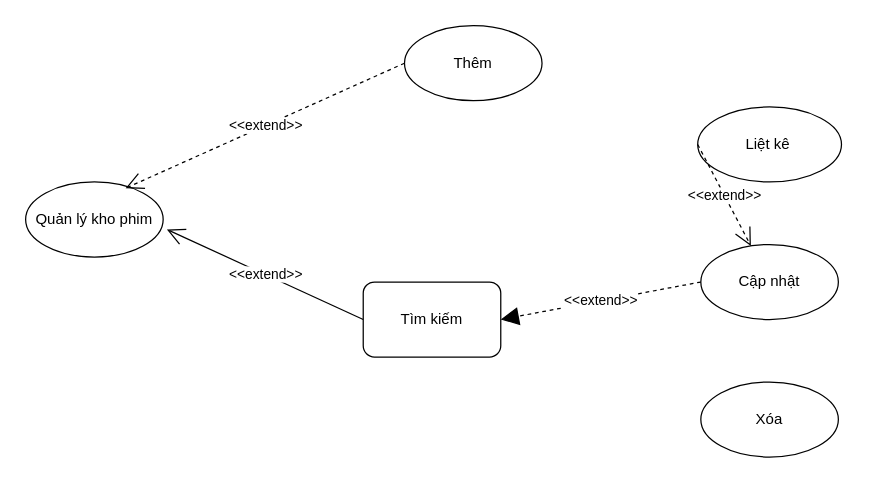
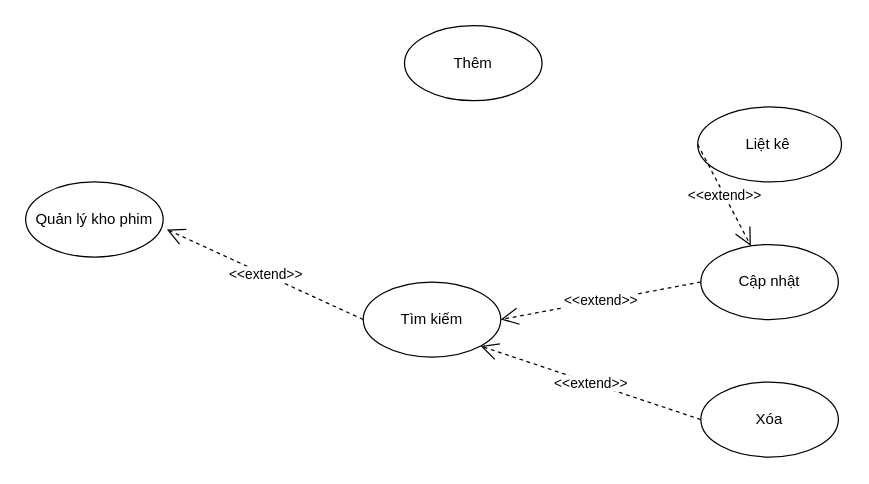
  <mxCell id="0" />
  <mxCell id="1" parent="0" />
  <mxCell id="2" value="Quản lý kho phim" style="ellipse;whiteSpace=wrap;html=1;" vertex="1" parent="1"><mxGeometry x="20" y="145" width="110" height="60" as="geometry" /></mxCell>
- <mxCell id="3" value="Tìm kiếm" style="whiteSpace=wrap;html=1;rounded=1;" vertex="1" parent="1"><mxGeometry x="290" y="225" width="110" height="60" as="geometry" /></mxCell>
+ <mxCell id="3" value="Tìm kiếm" style="ellipse;whiteSpace=wrap;html=1;" vertex="1" parent="1"><mxGeometry x="290" y="225" width="110" height="60" as="geometry" /></mxCell>
  <mxCell id="4" value="Thêm" style="ellipse;whiteSpace=wrap;html=1;" vertex="1" parent="1"><mxGeometry x="323" y="20" width="110" height="60" as="geometry" /></mxCell>
  <mxCell id="5" value="Cập nhật" style="ellipse;whiteSpace=wrap;html=1;" vertex="1" parent="1"><mxGeometry x="560" y="195" width="110" height="60" as="geometry" /></mxCell>
  <mxCell id="6" value="Xóa" style="ellipse;whiteSpace=wrap;html=1;" vertex="1" parent="1"><mxGeometry x="560" y="305" width="110" height="60" as="geometry" /></mxCell>
  <mxCell id="7" value="Liệt kê&amp;nbsp;" style="ellipse;whiteSpace=wrap;html=1;" vertex="1" parent="1"><mxGeometry x="557.5" y="85" width="115" height="60" as="geometry" /></mxCell>
- <mxCell id="8" value="&amp;lt;&amp;lt;extend&amp;gt;&amp;gt;" style="endArrow=open;endSize=12;dashed=1;html=1;exitX=0;exitY=0.5;exitDx=0;exitDy=0;entryX=0.727;entryY=0.083;entryDx=0;entryDy=0;entryPerimeter=0;" edge="1" parent="1" source="4" target="2"><mxGeometry width="160" relative="1" as="geometry"><mxPoint x="200" y="135" as="sourcePoint" /><mxPoint x="121" y="153" as="targetPoint" /></mxGeometry></mxCell>
- <mxCell id="9" value="&amp;lt;&amp;lt;extend&amp;gt;&amp;gt;" style="endArrow=open;endSize=12;dashed=0;html=1;exitX=0;exitY=0.5;exitDx=0;exitDy=0;entryX=1.027;entryY=0.633;entryDx=0;entryDy=0;entryPerimeter=0;" edge="1" parent="1" source="3" target="2"><mxGeometry width="160" relative="1" as="geometry"><mxPoint x="100" y="265" as="sourcePoint" /><mxPoint x="260" y="265" as="targetPoint" /></mxGeometry></mxCell>
+ <mxCell id="9" value="&amp;lt;&amp;lt;extend&amp;gt;&amp;gt;" style="endArrow=open;endSize=12;dashed=1;html=1;exitX=0;exitY=0.5;exitDx=0;exitDy=0;entryX=1.027;entryY=0.633;entryDx=0;entryDy=0;entryPerimeter=0;" edge="1" parent="1" source="3" target="2"><mxGeometry width="160" relative="1" as="geometry"><mxPoint x="100" y="265" as="sourcePoint" /><mxPoint x="260" y="265" as="targetPoint" /></mxGeometry></mxCell>
  <mxCell id="10" value="&amp;lt;&amp;lt;extend&amp;gt;&amp;gt;" style="endArrow=open;endSize=12;dashed=1;html=1;exitX=0;exitY=0.5;exitDx=0;exitDy=0;" edge="1" parent="1" source="7" target="5"><mxGeometry width="160" relative="1" as="geometry"><mxPoint x="250" y="355" as="sourcePoint" /><mxPoint x="410" y="355" as="targetPoint" /></mxGeometry></mxCell>
- <mxCell id="11" value="&amp;lt;&amp;lt;extend&amp;gt;&amp;gt;" style="endArrow=block;endSize=12;dashed=1;html=1;exitX=0;exitY=0.5;exitDx=0;exitDy=0;entryX=1;entryY=0.5;entryDx=0;entryDy=0;" edge="1" parent="1" source="5" target="3"><mxGeometry width="160" relative="1" as="geometry"><mxPoint x="300" y="385" as="sourcePoint" /><mxPoint x="460" y="385" as="targetPoint" /></mxGeometry></mxCell>
+ <mxCell id="11" value="&amp;lt;&amp;lt;extend&amp;gt;&amp;gt;" style="endArrow=open;endSize=12;dashed=1;html=1;exitX=0;exitY=0.5;exitDx=0;exitDy=0;entryX=1;entryY=0.5;entryDx=0;entryDy=0;" edge="1" parent="1" source="5" target="3"><mxGeometry width="160" relative="1" as="geometry"><mxPoint x="300" y="385" as="sourcePoint" /><mxPoint x="460" y="385" as="targetPoint" /></mxGeometry></mxCell>
+ <mxCell id="12" value="&amp;lt;&amp;lt;extend&amp;gt;&amp;gt;" style="endArrow=open;endSize=12;dashed=1;html=1;exitX=0;exitY=0.5;exitDx=0;exitDy=0;entryX=1;entryY=1;entryDx=0;entryDy=0;" edge="1" parent="1" source="6" target="3"><mxGeometry width="160" relative="1" as="geometry"><mxPoint x="320" y="425" as="sourcePoint" /><mxPoint x="480" y="425" as="targetPoint" /></mxGeometry></mxCell>
